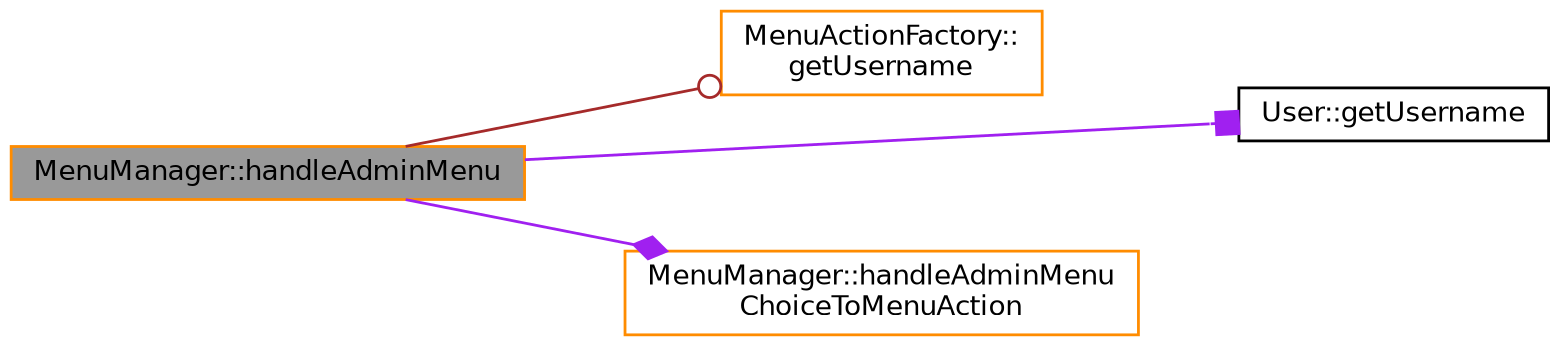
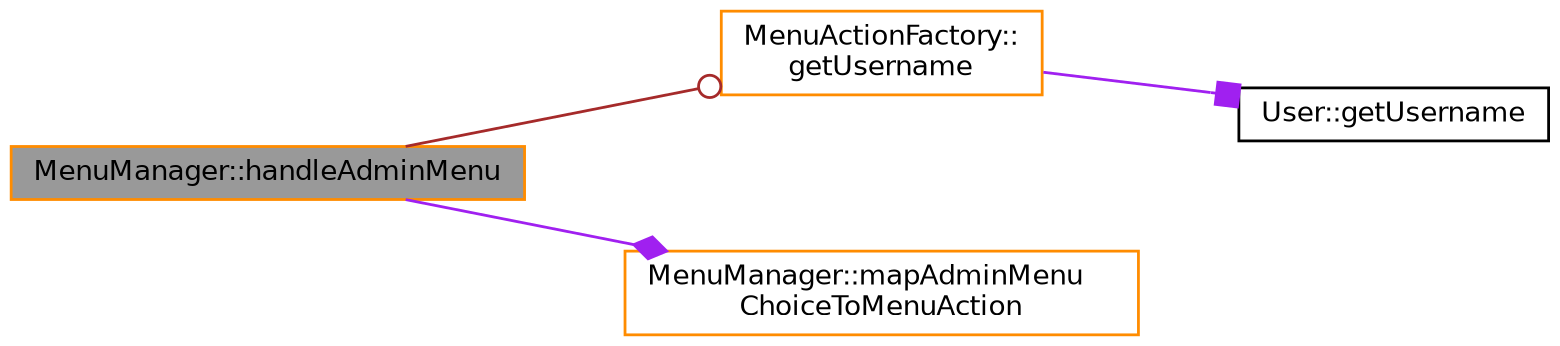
  digraph {
    rankdir=LR
    node [color=darkorange fillcolor=white fontname=Helvetica fontsize=10 shape=box style=filled]
    edge [color=purple fontname=Helvetica fontsize=10 labelfontname=Helvetica labelfontsize=10 style=solid]
    n1 [fillcolor=grey60 fontcolor=black height=0.2 label="MenuManager::handleAdminMenu" width=0.4]
    n2 [height=0.2 label="MenuActionFactory::\lgetUsername" width=0.4]
    n3 [color=black height=0.2 label="User::getUsername" width=0.4]
-   n4 [height=0.2 label="MenuManager::handleAdminMenu\lChoiceToMenuAction" width=0.4]
+   n4 [height=0.2 label="MenuManager::mapAdminMenu\lChoiceToMenuAction" width=0.4]
    n1 -> n2 [arrowhead=odot color=brown]
-   n1 -> n3 [arrowhead=box]
+   n2 -> n3 [arrowhead=box]
    n1 -> n4 [arrowhead=diamond]
  }
